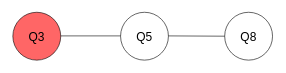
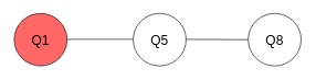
  <mxCell id="0" />
  <mxCell id="1" parent="0" />
  <mxCell id="2" value="" style="ellipse;whiteSpace=wrap;html=1;aspect=fixed;fillColor=#FF6666;" vertex="1" parent="1"><mxGeometry x="20" y="20" width="80" height="80" as="geometry" /></mxCell>
  <mxCell id="3" value="" style="ellipse;whiteSpace=wrap;html=1;aspect=fixed;" vertex="1" parent="1"><mxGeometry x="200" y="20" width="80" height="80" as="geometry" /></mxCell>
  <mxCell id="4" value="" style="ellipse;whiteSpace=wrap;html=1;aspect=fixed;" vertex="1" parent="1"><mxGeometry x="374" y="20" width="80" height="80" as="geometry" /></mxCell>
  <mxCell id="5" value="" style="endArrow=none;html=1;rounded=0;" edge="1" parent="1"><mxGeometry width="50" height="50" relative="1" as="geometry"><mxPoint x="100" y="59.5" as="sourcePoint" /><mxPoint x="200" y="59.5" as="targetPoint" /></mxGeometry></mxCell>
  <mxCell id="6" value="" style="endArrow=none;html=1;rounded=0;" edge="1" parent="1"><mxGeometry width="50" height="50" relative="1" as="geometry"><mxPoint x="280" y="59.5" as="sourcePoint" /><mxPoint x="374" y="60" as="targetPoint" /></mxGeometry></mxCell>
- <mxCell id="7" value="&lt;font style=&quot;font-size: 20px;&quot;&gt;Q3&lt;/font&gt;" style="text;html=1;align=center;verticalAlign=middle;whiteSpace=wrap;rounded=0;" vertex="1" parent="1"><mxGeometry x="30" y="45" width="60" height="30" as="geometry" /></mxCell>
+ <mxCell id="7" value="&lt;font style=&quot;font-size: 20px;&quot;&gt;Q1&lt;/font&gt;" style="text;html=1;align=center;verticalAlign=middle;whiteSpace=wrap;rounded=0;" vertex="1" parent="1"><mxGeometry x="30" y="45" width="60" height="30" as="geometry" /></mxCell>
  <mxCell id="8" value="&lt;font style=&quot;font-size: 20px;&quot;&gt;Q5&lt;/font&gt;" style="text;html=1;align=center;verticalAlign=middle;whiteSpace=wrap;rounded=0;" vertex="1" parent="1"><mxGeometry x="210" y="45" width="60" height="30" as="geometry" /></mxCell>
  <mxCell id="9" value="&lt;font style=&quot;font-size: 20px;&quot;&gt;Q8&lt;/font&gt;" style="text;html=1;align=center;verticalAlign=middle;whiteSpace=wrap;rounded=0;" vertex="1" parent="1"><mxGeometry x="384" y="45" width="60" height="30" as="geometry" /></mxCell>
